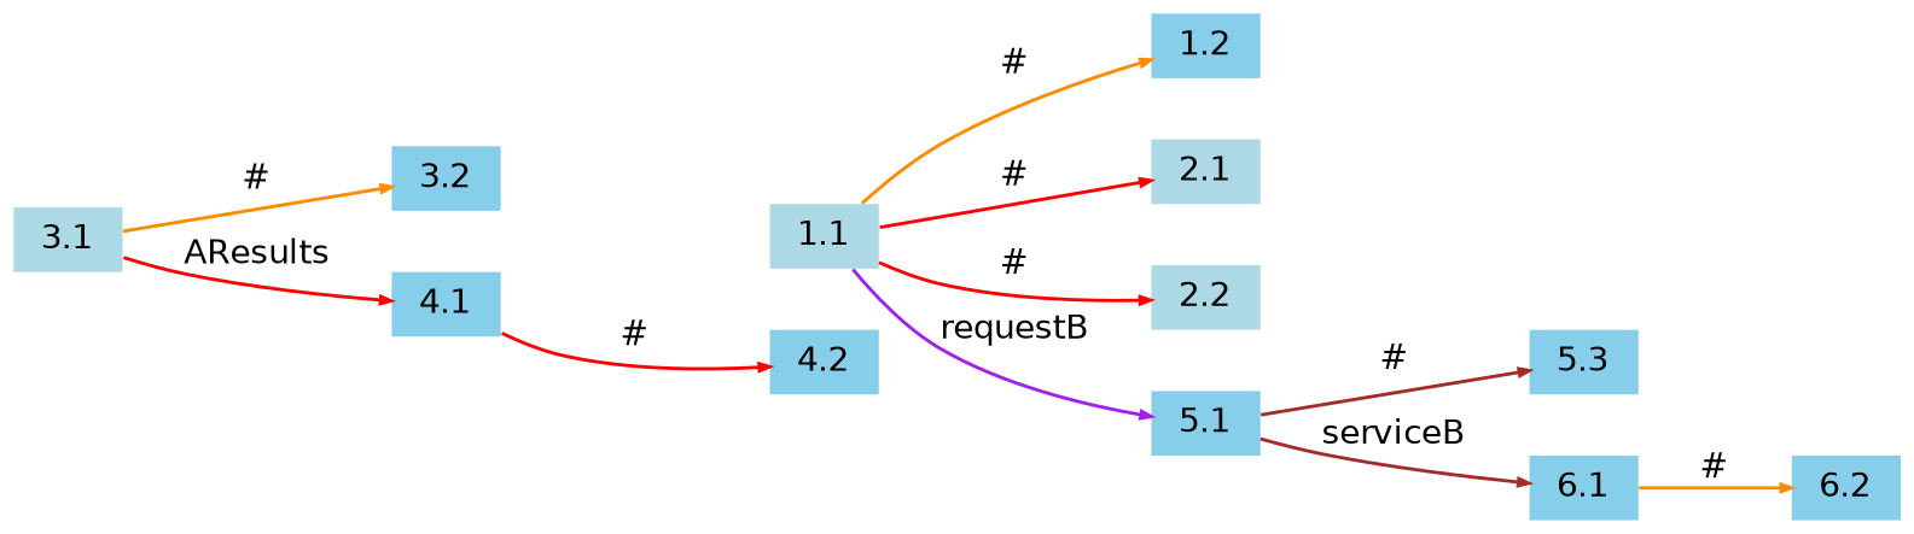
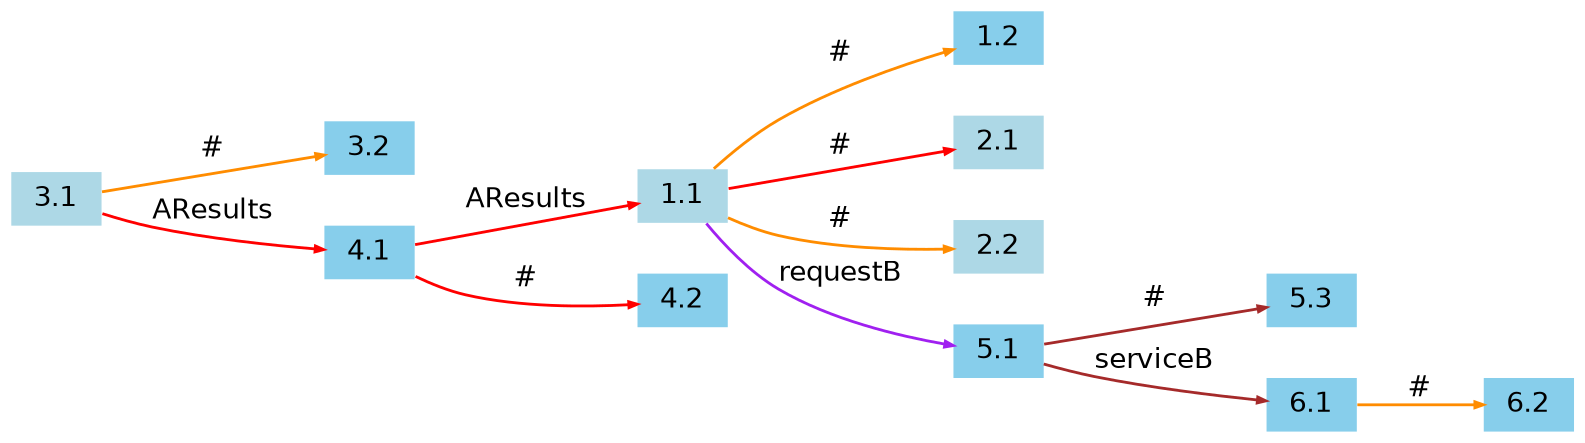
  digraph {
    rankdir=LR
    node [fillcolor=skyblue fontname=Helvetica fontsize=10 shape=plaintext style=filled]
    edge [arrowsize=0.3 color=red fontname=Helvetica fontsize=10]
    1.1 [fillcolor=lightblue height=.2 width=.3]
    1.2 [height=.2 width=.3]
    2.1 [fillcolor=lightblue height=.2 width=.3]
    2.2 [fillcolor=lightblue height=.2 width=.3]
    5.1 [height=.2 width=.3]
    3.1 [fillcolor=lightblue height=.2 width=.3]
    3.2 [height=.2 width=.3]
    4.1 [height=.2 width=.3]
    n9 [height=.2 label=5.3 width=.3]
    6.1 [height=.2 width=.3]
    4.2 [height=.2 width=.3]
    6.2 [height=.2 width=.3]
    1.1 -> 1.2 [color=darkorange label="#"]
    1.1 -> 2.1 [label="#"]
-   1.1 -> 2.2 [label="#"]
+   1.1 -> 2.2 [color=darkorange label="#"]
    1.1 -> 5.1 [color=purple label=requestB]
    5.1 -> n9 [color=brown label="#"]
    5.1 -> 6.1 [color=brown label=serviceB]
    3.1 -> 3.2 [color=darkorange label="#"]
    3.1 -> 4.1 [label=AResults]
+   4.1 -> 1.1 [label=AResults]
    4.1 -> 4.2 [label="#"]
    6.1 -> 6.2 [color=darkorange label="#"]
  }
